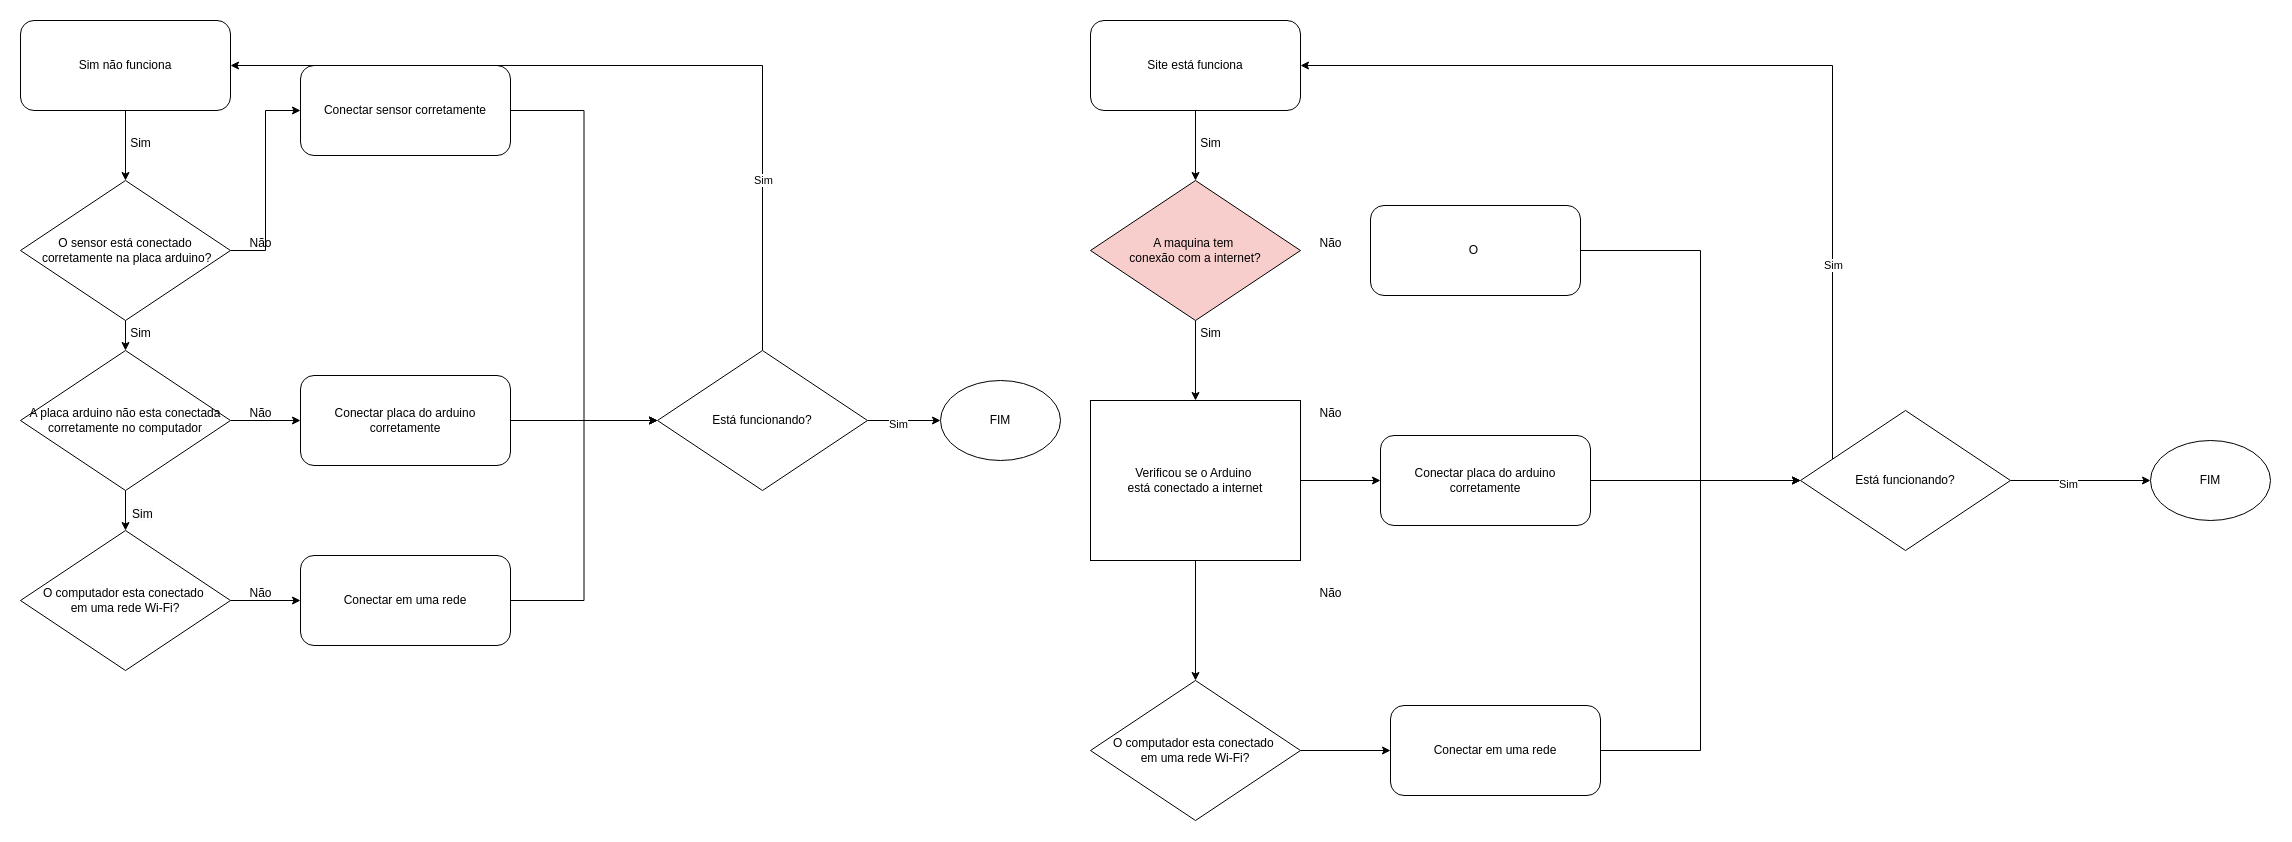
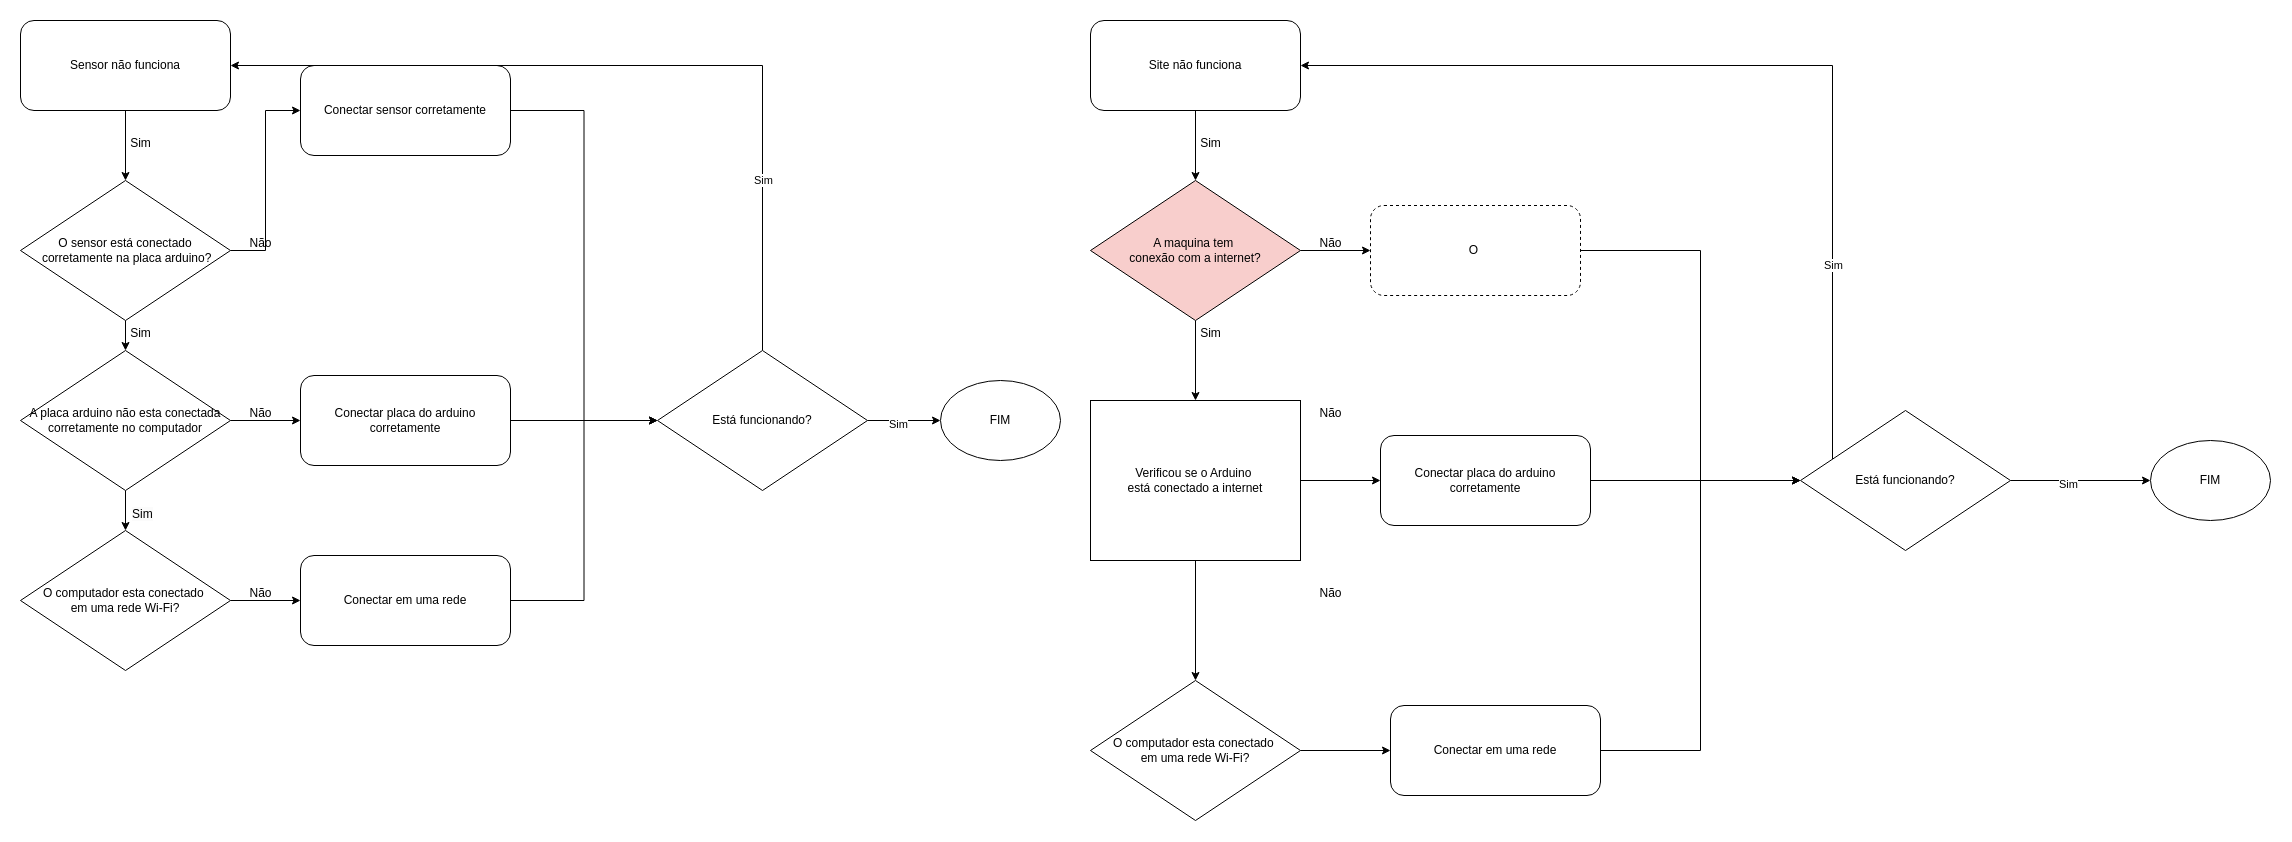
  <mxCell id="0" />
  <mxCell id="1" parent="0" />
  <mxCell id="2" style="edgeStyle=orthogonalEdgeStyle;rounded=0;orthogonalLoop=1;jettySize=auto;html=1;" parent="1" source="3" target="9" edge="1"><mxGeometry relative="1" as="geometry" /></mxCell>
- <mxCell id="3" value="Sim não funciona" style="rounded=1;whiteSpace=wrap;html=1;" parent="1" vertex="1"><mxGeometry x="20" y="20" width="210" height="90" as="geometry" /></mxCell>
+ <mxCell id="3" value="Sensor não funciona" style="rounded=1;whiteSpace=wrap;html=1;" parent="1" vertex="1"><mxGeometry x="20" y="20" width="210" height="90" as="geometry" /></mxCell>
  <mxCell id="4" style="edgeStyle=orthogonalEdgeStyle;rounded=0;orthogonalLoop=1;jettySize=auto;html=1;entryX=0.5;entryY=0;entryDx=0;entryDy=0;" parent="1" source="6" target="11" edge="1"><mxGeometry relative="1" as="geometry" /></mxCell>
  <mxCell id="5" style="edgeStyle=orthogonalEdgeStyle;rounded=0;orthogonalLoop=1;jettySize=auto;html=1;" parent="1" source="6" target="15" edge="1"><mxGeometry relative="1" as="geometry" /></mxCell>
  <mxCell id="6" value="A placa arduino não esta conectada corretamente no computador" style="rhombus;whiteSpace=wrap;html=1;" parent="1" vertex="1"><mxGeometry x="20" y="350" width="210" height="140" as="geometry" /></mxCell>
  <mxCell id="7" style="edgeStyle=orthogonalEdgeStyle;rounded=0;orthogonalLoop=1;jettySize=auto;html=1;entryX=0.5;entryY=0;entryDx=0;entryDy=0;" parent="1" source="9" target="6" edge="1"><mxGeometry relative="1" as="geometry" /></mxCell>
  <mxCell id="8" style="edgeStyle=orthogonalEdgeStyle;rounded=0;orthogonalLoop=1;jettySize=auto;html=1;entryX=0;entryY=0.5;entryDx=0;entryDy=0;" parent="1" source="9" target="13" edge="1"><mxGeometry relative="1" as="geometry" /></mxCell>
  <mxCell id="9" value="O sensor está conectado&lt;div&gt;&amp;nbsp;corretamente na placa arduino?&lt;/div&gt;" style="rhombus;whiteSpace=wrap;html=1;" parent="1" vertex="1"><mxGeometry x="20" y="180" width="210" height="140" as="geometry" /></mxCell>
  <mxCell id="10" style="edgeStyle=orthogonalEdgeStyle;rounded=0;orthogonalLoop=1;jettySize=auto;html=1;entryX=0;entryY=0.5;entryDx=0;entryDy=0;" parent="1" source="11" target="17" edge="1"><mxGeometry relative="1" as="geometry" /></mxCell>
  <mxCell id="11" value="O computador esta conectado&amp;nbsp;&lt;div&gt;em uma rede Wi-Fi?&lt;/div&gt;" style="rhombus;whiteSpace=wrap;html=1;" parent="1" vertex="1"><mxGeometry x="20" y="530" width="210" height="140" as="geometry" /></mxCell>
  <mxCell id="12" style="edgeStyle=orthogonalEdgeStyle;rounded=0;orthogonalLoop=1;jettySize=auto;html=1;entryX=0;entryY=0.5;entryDx=0;entryDy=0;" parent="1" source="13" target="23" edge="1"><mxGeometry relative="1" as="geometry" /></mxCell>
  <mxCell id="13" value="Conectar sensor corretamente" style="rounded=1;whiteSpace=wrap;html=1;" parent="1" vertex="1"><mxGeometry x="300" y="65" width="210" height="90" as="geometry" /></mxCell>
  <mxCell id="14" style="edgeStyle=orthogonalEdgeStyle;rounded=0;orthogonalLoop=1;jettySize=auto;html=1;" parent="1" source="15" target="23" edge="1"><mxGeometry relative="1" as="geometry" /></mxCell>
  <mxCell id="15" value="Conectar placa do arduino corretamente" style="rounded=1;whiteSpace=wrap;html=1;" parent="1" vertex="1"><mxGeometry x="300" y="375" width="210" height="90" as="geometry" /></mxCell>
  <mxCell id="16" style="edgeStyle=orthogonalEdgeStyle;rounded=0;orthogonalLoop=1;jettySize=auto;html=1;entryX=0;entryY=0.5;entryDx=0;entryDy=0;" parent="1" source="17" target="23" edge="1"><mxGeometry relative="1" as="geometry"><mxPoint x="600" y="420" as="targetPoint" /></mxGeometry></mxCell>
  <mxCell id="17" value="Conectar em uma rede" style="rounded=1;whiteSpace=wrap;html=1;" parent="1" vertex="1"><mxGeometry x="300" y="555" width="210" height="90" as="geometry" /></mxCell>
  <mxCell id="18" value="Não" style="text;html=1;align=center;verticalAlign=middle;resizable=0;points=[];autosize=1;strokeColor=none;fillColor=none;" parent="1" vertex="1"><mxGeometry x="240" y="228" width="40" height="30" as="geometry" /></mxCell>
  <mxCell id="19" style="edgeStyle=orthogonalEdgeStyle;rounded=0;orthogonalLoop=1;jettySize=auto;html=1;entryX=1;entryY=0.5;entryDx=0;entryDy=0;" parent="1" source="23" target="3" edge="1"><mxGeometry relative="1" as="geometry"><Array as="points"><mxPoint x="762" y="65" /></Array></mxGeometry></mxCell>
  <mxCell id="20" value="Sim" style="edgeLabel;html=1;align=center;verticalAlign=middle;resizable=0;points=[];" parent="19" vertex="1" connectable="0"><mxGeometry x="-0.581" relative="1" as="geometry"><mxPoint as="offset" /></mxGeometry></mxCell>
  <mxCell id="21" style="edgeStyle=orthogonalEdgeStyle;rounded=0;orthogonalLoop=1;jettySize=auto;html=1;" parent="1" source="23" target="24" edge="1"><mxGeometry relative="1" as="geometry" /></mxCell>
  <mxCell id="22" value="Sim" style="edgeLabel;html=1;align=center;verticalAlign=middle;resizable=0;points=[];" parent="21" vertex="1" connectable="0"><mxGeometry x="-0.191" y="-3" relative="1" as="geometry"><mxPoint as="offset" /></mxGeometry></mxCell>
  <mxCell id="23" value="Está funcionando?" style="rhombus;whiteSpace=wrap;html=1;" parent="1" vertex="1"><mxGeometry x="657" y="350" width="210" height="140" as="geometry" /></mxCell>
  <mxCell id="24" value="FIM" style="ellipse;whiteSpace=wrap;html=1;" parent="1" vertex="1"><mxGeometry x="940" y="380" width="120" height="80" as="geometry" /></mxCell>
  <mxCell id="25" value="Não" style="text;html=1;align=center;verticalAlign=middle;resizable=0;points=[];autosize=1;strokeColor=none;fillColor=none;" parent="1" vertex="1"><mxGeometry x="240" y="398" width="40" height="30" as="geometry" /></mxCell>
  <mxCell id="26" value="Não" style="text;html=1;align=center;verticalAlign=middle;resizable=0;points=[];autosize=1;strokeColor=none;fillColor=none;" parent="1" vertex="1"><mxGeometry x="240" y="578" width="40" height="30" as="geometry" /></mxCell>
  <mxCell id="27" value="Sim" style="text;html=1;align=center;verticalAlign=middle;resizable=0;points=[];autosize=1;strokeColor=none;fillColor=none;" parent="1" vertex="1"><mxGeometry x="120" y="128" width="40" height="30" as="geometry" /></mxCell>
  <mxCell id="28" value="Sim" style="text;html=1;align=center;verticalAlign=middle;resizable=0;points=[];autosize=1;strokeColor=none;fillColor=none;" parent="1" vertex="1"><mxGeometry x="120" y="318" width="40" height="30" as="geometry" /></mxCell>
  <mxCell id="29" value="&lt;span style=&quot;color: rgb(0, 0, 0); font-family: Helvetica; font-size: 12px; font-style: normal; font-variant-ligatures: normal; font-variant-caps: normal; font-weight: 400; letter-spacing: normal; orphans: 2; text-align: center; text-indent: 0px; text-transform: none; widows: 2; word-spacing: 0px; -webkit-text-stroke-width: 0px; white-space: nowrap; background-color: rgb(251, 251, 251); text-decoration-thickness: initial; text-decoration-style: initial; text-decoration-color: initial; display: inline !important; float: none;&quot;&gt;Sim&lt;/span&gt;" style="text;whiteSpace=wrap;html=1;" parent="1" vertex="1"><mxGeometry x="130" y="500" width="50" height="40" as="geometry" /></mxCell>
  <mxCell id="30" style="edgeStyle=orthogonalEdgeStyle;rounded=0;orthogonalLoop=1;jettySize=auto;html=1;" edge="1" source="31" target="37" parent="1"><mxGeometry relative="1" as="geometry" /></mxCell>
- <mxCell id="31" value="Site está funciona" style="rounded=1;whiteSpace=wrap;html=1;" vertex="1" parent="1"><mxGeometry x="1090" y="20" width="210" height="90" as="geometry" /></mxCell>
+ <mxCell id="31" value="Site não funciona" style="rounded=1;whiteSpace=wrap;html=1;" vertex="1" parent="1"><mxGeometry x="1090" y="20" width="210" height="90" as="geometry" /></mxCell>
  <mxCell id="32" style="edgeStyle=orthogonalEdgeStyle;rounded=0;orthogonalLoop=1;jettySize=auto;html=1;entryX=0.5;entryY=0;entryDx=0;entryDy=0;" edge="1" source="34" target="39" parent="1"><mxGeometry relative="1" as="geometry" /></mxCell>
  <mxCell id="33" style="edgeStyle=orthogonalEdgeStyle;rounded=0;orthogonalLoop=1;jettySize=auto;html=1;" edge="1" source="34" target="43" parent="1"><mxGeometry relative="1" as="geometry" /></mxCell>
  <mxCell id="34" value="Verificou se o Arduino&amp;nbsp;&lt;div&gt;está conectado a internet&lt;/div&gt;" style="whiteSpace=wrap;html=1;rounded=0;" vertex="1" parent="1"><mxGeometry x="1090" y="400" width="210" height="160" as="geometry" /></mxCell>
  <mxCell id="35" style="edgeStyle=orthogonalEdgeStyle;rounded=0;orthogonalLoop=1;jettySize=auto;html=1;entryX=0.5;entryY=0;entryDx=0;entryDy=0;" edge="1" source="37" target="34" parent="1"><mxGeometry relative="1" as="geometry" /></mxCell>
+ <mxCell id="36" style="edgeStyle=orthogonalEdgeStyle;rounded=0;orthogonalLoop=1;jettySize=auto;html=1;entryX=0;entryY=0.5;entryDx=0;entryDy=0;" edge="1" source="37" target="41" parent="1"><mxGeometry relative="1" as="geometry" /></mxCell>
  <mxCell id="37" value="A maquina tem&amp;nbsp;&lt;div&gt;conexão com a internet?&lt;/div&gt;" style="rhombus;whiteSpace=wrap;html=1;fillColor=#f8cecc;" vertex="1" parent="1"><mxGeometry x="1090" y="180" width="210" height="140" as="geometry" /></mxCell>
  <mxCell id="38" style="edgeStyle=orthogonalEdgeStyle;rounded=0;orthogonalLoop=1;jettySize=auto;html=1;entryX=0;entryY=0.5;entryDx=0;entryDy=0;" edge="1" source="39" target="45" parent="1"><mxGeometry relative="1" as="geometry" /></mxCell>
  <mxCell id="39" value="O computador esta conectado&amp;nbsp;&lt;div&gt;em uma rede Wi-Fi?&lt;/div&gt;" style="rhombus;whiteSpace=wrap;html=1;" vertex="1" parent="1"><mxGeometry x="1090" y="680" width="210" height="140" as="geometry" /></mxCell>
  <mxCell id="40" style="edgeStyle=orthogonalEdgeStyle;rounded=0;orthogonalLoop=1;jettySize=auto;html=1;entryX=0;entryY=0.5;entryDx=0;entryDy=0;" edge="1" source="41" target="51" parent="1"><mxGeometry relative="1" as="geometry"><Array as="points"><mxPoint x="1700" y="250" /><mxPoint x="1700" y="480" /></Array></mxGeometry></mxCell>
- <mxCell id="41" value="O&amp;nbsp;" style="rounded=1;whiteSpace=wrap;html=1;" vertex="1" parent="1"><mxGeometry x="1370" y="205" width="210" height="90" as="geometry" /></mxCell>
+ <mxCell id="41" value="O&amp;nbsp;" style="rounded=1;whiteSpace=wrap;html=1;dashed=1;" vertex="1" parent="1"><mxGeometry x="1370" y="205" width="210" height="90" as="geometry" /></mxCell>
  <mxCell id="42" style="edgeStyle=orthogonalEdgeStyle;rounded=0;orthogonalLoop=1;jettySize=auto;html=1;" edge="1" source="43" target="51" parent="1"><mxGeometry relative="1" as="geometry" /></mxCell>
  <mxCell id="43" value="Conectar placa do arduino corretamente" style="rounded=1;whiteSpace=wrap;html=1;" vertex="1" parent="1"><mxGeometry x="1380" y="435" width="210" height="90" as="geometry" /></mxCell>
  <mxCell id="44" style="edgeStyle=orthogonalEdgeStyle;rounded=0;orthogonalLoop=1;jettySize=auto;html=1;entryX=0;entryY=0.5;entryDx=0;entryDy=0;" edge="1" source="45" target="51" parent="1"><mxGeometry relative="1" as="geometry"><mxPoint x="1670" y="420" as="targetPoint" /></mxGeometry></mxCell>
  <mxCell id="45" value="Conectar em uma rede" style="rounded=1;whiteSpace=wrap;html=1;" vertex="1" parent="1"><mxGeometry x="1390" y="705" width="210" height="90" as="geometry" /></mxCell>
  <mxCell id="46" value="Não" style="text;html=1;align=center;verticalAlign=middle;resizable=0;points=[];autosize=1;strokeColor=none;fillColor=none;" vertex="1" parent="1"><mxGeometry x="1310" y="228" width="40" height="30" as="geometry" /></mxCell>
  <mxCell id="47" style="edgeStyle=orthogonalEdgeStyle;rounded=0;orthogonalLoop=1;jettySize=auto;html=1;entryX=1;entryY=0.5;entryDx=0;entryDy=0;" edge="1" source="51" target="31" parent="1"><mxGeometry relative="1" as="geometry"><Array as="points"><mxPoint x="1832" y="65" /></Array></mxGeometry></mxCell>
  <mxCell id="48" value="Sim" style="edgeLabel;html=1;align=center;verticalAlign=middle;resizable=0;points=[];" vertex="1" connectable="0" parent="47"><mxGeometry x="-0.581" relative="1" as="geometry"><mxPoint as="offset" /></mxGeometry></mxCell>
  <mxCell id="49" style="edgeStyle=orthogonalEdgeStyle;rounded=0;orthogonalLoop=1;jettySize=auto;html=1;" edge="1" source="51" target="52" parent="1"><mxGeometry relative="1" as="geometry" /></mxCell>
  <mxCell id="50" value="Sim" style="edgeLabel;html=1;align=center;verticalAlign=middle;resizable=0;points=[];" vertex="1" connectable="0" parent="49"><mxGeometry x="-0.191" y="-3" relative="1" as="geometry"><mxPoint as="offset" /></mxGeometry></mxCell>
  <mxCell id="51" value="Está funcionando?" style="rhombus;whiteSpace=wrap;html=1;" vertex="1" parent="1"><mxGeometry x="1800" y="410" width="210" height="140" as="geometry" /></mxCell>
  <mxCell id="52" value="FIM" style="ellipse;whiteSpace=wrap;html=1;" vertex="1" parent="1"><mxGeometry x="2150" y="440" width="120" height="80" as="geometry" /></mxCell>
  <mxCell id="53" value="Não" style="text;html=1;align=center;verticalAlign=middle;resizable=0;points=[];autosize=1;strokeColor=none;fillColor=none;" vertex="1" parent="1"><mxGeometry x="1310" y="398" width="40" height="30" as="geometry" /></mxCell>
  <mxCell id="54" value="Não" style="text;html=1;align=center;verticalAlign=middle;resizable=0;points=[];autosize=1;strokeColor=none;fillColor=none;" vertex="1" parent="1"><mxGeometry x="1310" y="578" width="40" height="30" as="geometry" /></mxCell>
  <mxCell id="55" value="Sim" style="text;html=1;align=center;verticalAlign=middle;resizable=0;points=[];autosize=1;strokeColor=none;fillColor=none;" vertex="1" parent="1"><mxGeometry x="1190" y="128" width="40" height="30" as="geometry" /></mxCell>
  <mxCell id="56" value="Sim" style="text;html=1;align=center;verticalAlign=middle;resizable=0;points=[];autosize=1;strokeColor=none;fillColor=none;" vertex="1" parent="1"><mxGeometry x="1190" y="318" width="40" height="30" as="geometry" /></mxCell>
